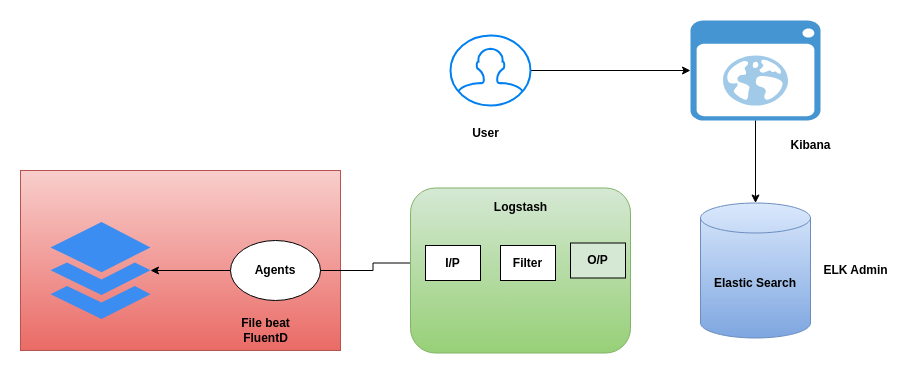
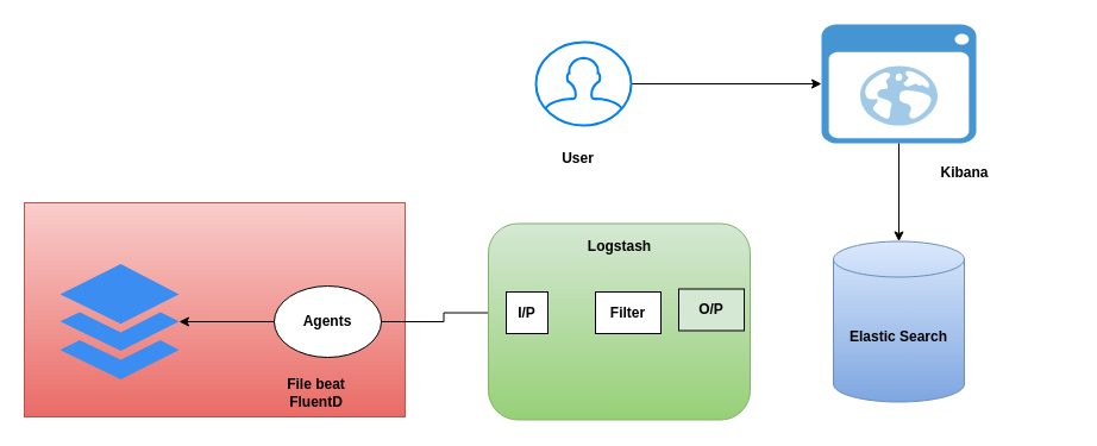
  <mxCell id="0" />
  <mxCell id="1" parent="0" />
  <mxCell id="2" value="&lt;b&gt;Elastic Search&lt;/b&gt;" style="shape=cylinder3;whiteSpace=wrap;html=1;boundedLbl=1;backgroundOutline=1;size=15;fillColor=#dae8fc;gradientColor=#7ea6e0;strokeColor=#6c8ebf;" vertex="1" parent="1"><mxGeometry x="700" y="202.5" width="110" height="135" as="geometry" /></mxCell>
  <mxCell id="3" value="" style="rounded=0;whiteSpace=wrap;html=1;fillColor=#f8cecc;gradientColor=#ea6b66;strokeColor=#b85450;" vertex="1" parent="1"><mxGeometry x="20" y="170" width="320" height="180" as="geometry" /></mxCell>
  <mxCell id="4" style="edgeStyle=orthogonalEdgeStyle;rounded=0;orthogonalLoop=1;jettySize=auto;html=1;" edge="1" parent="1" source="5" target="6"><mxGeometry relative="1" as="geometry" /></mxCell>
  <mxCell id="5" value="&lt;b&gt;Agents&lt;/b&gt;" style="ellipse;whiteSpace=wrap;html=1;" vertex="1" parent="1"><mxGeometry x="230" y="240" width="90" height="60" as="geometry" /></mxCell>
  <mxCell id="6" value="" style="sketch=0;html=1;aspect=fixed;strokeColor=none;shadow=0;fillColor=#3B8DF1;verticalAlign=top;labelPosition=center;verticalLabelPosition=bottom;shape=mxgraph.gcp2.files" vertex="1" parent="1"><mxGeometry x="50" y="221.5" width="100" height="97" as="geometry" /></mxCell>
  <mxCell id="7" style="edgeStyle=orthogonalEdgeStyle;rounded=0;orthogonalLoop=1;jettySize=auto;html=1;" edge="1" parent="1" source="5" target="17"><mxGeometry relative="1" as="geometry" /></mxCell>
- <mxCell id="8" value="&lt;b&gt;ELK Admin&lt;/b&gt;" style="text;html=1;align=center;verticalAlign=middle;resizable=0;points=[];autosize=1;strokeColor=none;fillColor=none;" vertex="1" parent="1"><mxGeometry x="810" y="255" width="90" height="30" as="geometry" /></mxCell>
  <mxCell id="9" value="" style="shadow=0;dashed=0;html=1;strokeColor=none;fillColor=#4495D1;labelPosition=center;verticalLabelPosition=bottom;verticalAlign=top;align=center;outlineConnect=0;shape=mxgraph.veeam.2d.web_ui;" vertex="1" parent="1"><mxGeometry x="690" y="20" width="130" height="100" as="geometry" /></mxCell>
  <mxCell id="10" value="&lt;b&gt;Kibana&lt;/b&gt;" style="text;html=1;align=center;verticalAlign=middle;resizable=0;points=[];autosize=1;strokeColor=none;fillColor=none;" vertex="1" parent="1"><mxGeometry x="780" y="130" width="60" height="30" as="geometry" /></mxCell>
  <mxCell id="11" style="edgeStyle=orthogonalEdgeStyle;rounded=0;orthogonalLoop=1;jettySize=auto;html=1;entryX=0.5;entryY=0;entryDx=0;entryDy=0;entryPerimeter=0;" edge="1" parent="1" source="9" target="2"><mxGeometry relative="1" as="geometry" /></mxCell>
  <mxCell id="12" style="edgeStyle=orthogonalEdgeStyle;rounded=0;orthogonalLoop=1;jettySize=auto;html=1;" edge="1" parent="1" source="13" target="9"><mxGeometry relative="1" as="geometry" /></mxCell>
  <mxCell id="13" value="" style="html=1;verticalLabelPosition=bottom;align=center;labelBackgroundColor=#ffffff;verticalAlign=top;strokeWidth=2;strokeColor=#0080F0;shadow=0;dashed=0;shape=mxgraph.ios7.icons.user;" vertex="1" parent="1"><mxGeometry x="450" y="35" width="80" height="70" as="geometry" /></mxCell>
  <mxCell id="14" value="&lt;b&gt;User&lt;/b&gt;" style="text;html=1;align=center;verticalAlign=middle;resizable=0;points=[];autosize=1;strokeColor=none;fillColor=none;" vertex="1" parent="1"><mxGeometry x="460" y="118" width="50" height="30" as="geometry" /></mxCell>
  <mxCell id="15" value="&lt;b&gt;File beat&lt;/b&gt;&lt;div&gt;&lt;b&gt;FluentD&lt;/b&gt;&lt;/div&gt;" style="text;html=1;align=center;verticalAlign=middle;resizable=0;points=[];autosize=1;strokeColor=none;fillColor=none;" vertex="1" parent="1"><mxGeometry x="230" y="310" width="70" height="40" as="geometry" /></mxCell>
  <mxCell id="16" value="" style="rounded=1;whiteSpace=wrap;html=1;fillColor=#d5e8d4;gradientColor=#97d077;strokeColor=#82b366;" vertex="1" parent="1"><mxGeometry x="410" y="187.5" width="220" height="165" as="geometry" /></mxCell>
- <mxCell id="17" value="&lt;b&gt;I/P&lt;/b&gt;" style="rounded=0;whiteSpace=wrap;html=1;" vertex="1" parent="1"><mxGeometry x="425" y="245" width="55" height="35" as="geometry" /></mxCell>
+ <mxCell id="17" value="&lt;b&gt;I/P&lt;/b&gt;" style="rounded=0;whiteSpace=wrap;html=1;" vertex="1" parent="1"><mxGeometry x="425" y="245" width="35" height="35" as="geometry" /></mxCell>
  <mxCell id="18" value="&lt;b&gt;Filter&lt;/b&gt;" style="rounded=0;whiteSpace=wrap;html=1;" vertex="1" parent="1"><mxGeometry x="500" y="245" width="55" height="35" as="geometry" /></mxCell>
  <mxCell id="19" value="&lt;b&gt;O/P&lt;/b&gt;" style="rounded=0;whiteSpace=wrap;html=1;fillColor=#d5e8d4;" vertex="1" parent="1"><mxGeometry x="570" y="242.5" width="55" height="35" as="geometry" /></mxCell>
  <mxCell id="20" value="&lt;b&gt;Logstash&lt;/b&gt;" style="text;html=1;align=center;verticalAlign=middle;resizable=0;points=[];autosize=1;strokeColor=none;fillColor=none;" vertex="1" parent="1"><mxGeometry x="480" y="191.5" width="80" height="30" as="geometry" /></mxCell>
